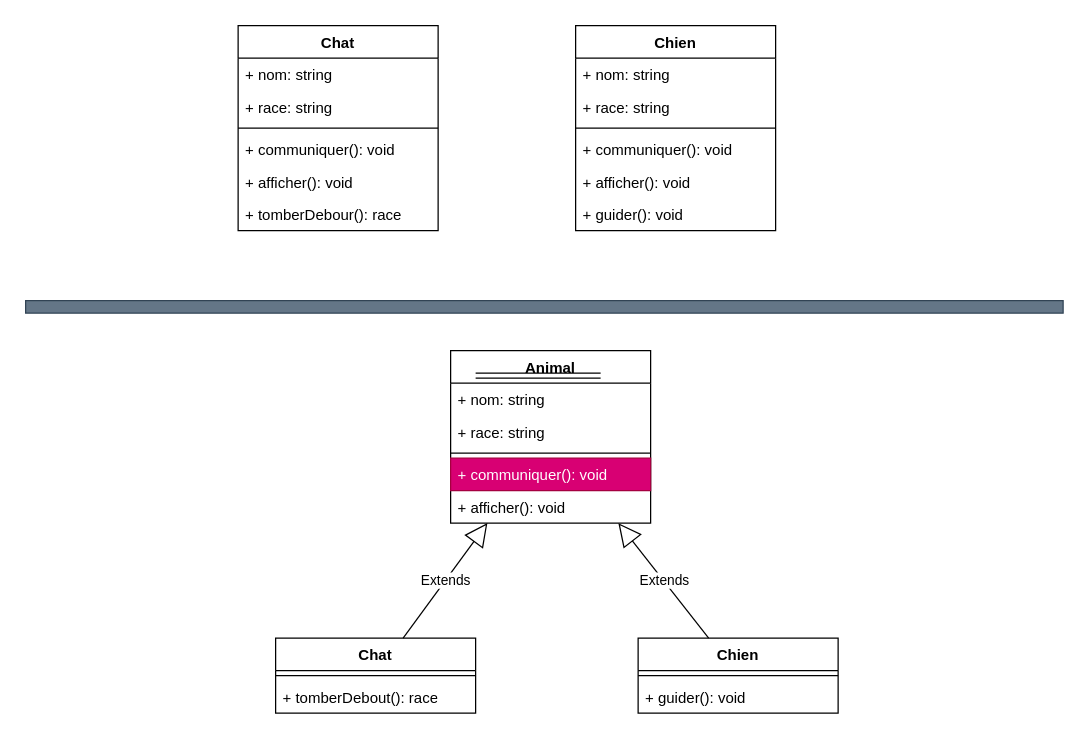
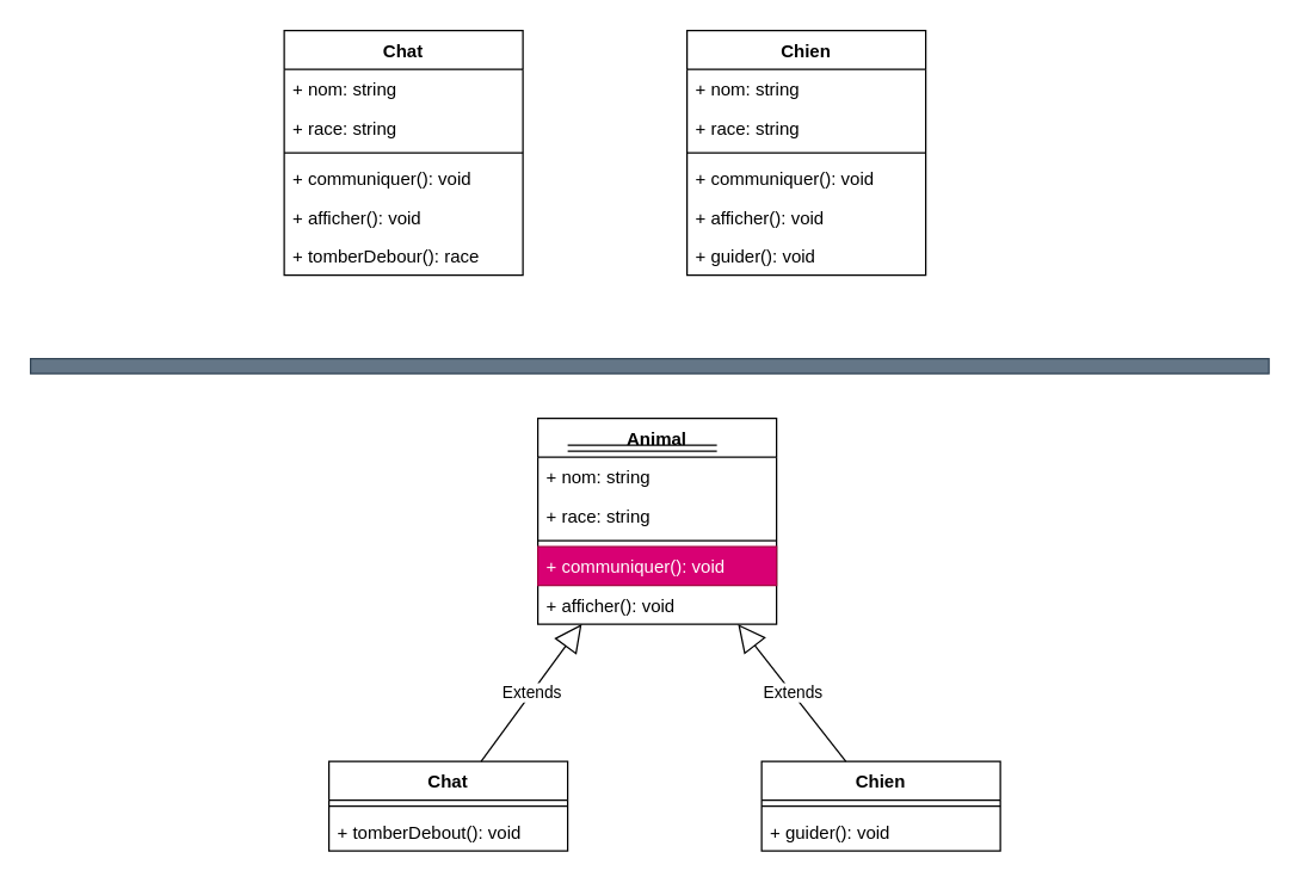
  <mxCell id="0" />
  <mxCell id="1" parent="0" />
  <mxCell id="2" value="Chat" style="swimlane;fontStyle=1;align=center;verticalAlign=top;childLayout=stackLayout;horizontal=1;startSize=26;horizontalStack=0;resizeParent=1;resizeParentMax=0;resizeLast=0;collapsible=1;marginBottom=0;whiteSpace=wrap;html=1;" parent="1" vertex="1"><mxGeometry x="190" y="20" width="160" height="164" as="geometry" /></mxCell>
  <mxCell id="3" value="+ nom: string" style="text;strokeColor=none;fillColor=none;align=left;verticalAlign=top;spacingLeft=4;spacingRight=4;overflow=hidden;rotatable=0;points=[[0,0.5],[1,0.5]];portConstraint=eastwest;whiteSpace=wrap;html=1;" parent="2" vertex="1"><mxGeometry y="26" width="160" height="26" as="geometry" /></mxCell>
  <mxCell id="4" value="+ race: string" style="text;strokeColor=none;fillColor=none;align=left;verticalAlign=top;spacingLeft=4;spacingRight=4;overflow=hidden;rotatable=0;points=[[0,0.5],[1,0.5]];portConstraint=eastwest;whiteSpace=wrap;html=1;" parent="2" vertex="1"><mxGeometry y="52" width="160" height="26" as="geometry" /></mxCell>
  <mxCell id="5" value="" style="line;strokeWidth=1;fillColor=none;align=left;verticalAlign=middle;spacingTop=-1;spacingLeft=3;spacingRight=3;rotatable=0;labelPosition=right;points=[];portConstraint=eastwest;strokeColor=inherit;" parent="2" vertex="1"><mxGeometry y="78" width="160" height="8" as="geometry" /></mxCell>
  <mxCell id="6" value="+ communiquer(): void" style="text;strokeColor=none;fillColor=none;align=left;verticalAlign=top;spacingLeft=4;spacingRight=4;overflow=hidden;rotatable=0;points=[[0,0.5],[1,0.5]];portConstraint=eastwest;whiteSpace=wrap;html=1;" parent="2" vertex="1"><mxGeometry y="86" width="160" height="26" as="geometry" /></mxCell>
  <mxCell id="7" value="+ afficher(): void" style="text;strokeColor=none;fillColor=none;align=left;verticalAlign=top;spacingLeft=4;spacingRight=4;overflow=hidden;rotatable=0;points=[[0,0.5],[1,0.5]];portConstraint=eastwest;whiteSpace=wrap;html=1;" parent="2" vertex="1"><mxGeometry y="112" width="160" height="26" as="geometry" /></mxCell>
  <mxCell id="8" value="+ tomberDebour(): race" style="text;strokeColor=none;fillColor=none;align=left;verticalAlign=top;spacingLeft=4;spacingRight=4;overflow=hidden;rotatable=0;points=[[0,0.5],[1,0.5]];portConstraint=eastwest;whiteSpace=wrap;html=1;" parent="2" vertex="1"><mxGeometry y="138" width="160" height="26" as="geometry" /></mxCell>
  <mxCell id="9" value="Chien" style="swimlane;fontStyle=1;align=center;verticalAlign=top;childLayout=stackLayout;horizontal=1;startSize=26;horizontalStack=0;resizeParent=1;resizeParentMax=0;resizeLast=0;collapsible=1;marginBottom=0;whiteSpace=wrap;html=1;" parent="1" vertex="1"><mxGeometry x="460" y="20" width="160" height="164" as="geometry" /></mxCell>
  <mxCell id="10" value="+ nom: string" style="text;strokeColor=none;fillColor=none;align=left;verticalAlign=top;spacingLeft=4;spacingRight=4;overflow=hidden;rotatable=0;points=[[0,0.5],[1,0.5]];portConstraint=eastwest;whiteSpace=wrap;html=1;" parent="9" vertex="1"><mxGeometry y="26" width="160" height="26" as="geometry" /></mxCell>
  <mxCell id="11" value="+ race: string" style="text;strokeColor=none;fillColor=none;align=left;verticalAlign=top;spacingLeft=4;spacingRight=4;overflow=hidden;rotatable=0;points=[[0,0.5],[1,0.5]];portConstraint=eastwest;whiteSpace=wrap;html=1;" parent="9" vertex="1"><mxGeometry y="52" width="160" height="26" as="geometry" /></mxCell>
  <mxCell id="12" value="" style="line;strokeWidth=1;fillColor=none;align=left;verticalAlign=middle;spacingTop=-1;spacingLeft=3;spacingRight=3;rotatable=0;labelPosition=right;points=[];portConstraint=eastwest;strokeColor=inherit;" parent="9" vertex="1"><mxGeometry y="78" width="160" height="8" as="geometry" /></mxCell>
  <mxCell id="13" value="+ communiquer(): void" style="text;strokeColor=none;fillColor=none;align=left;verticalAlign=top;spacingLeft=4;spacingRight=4;overflow=hidden;rotatable=0;points=[[0,0.5],[1,0.5]];portConstraint=eastwest;whiteSpace=wrap;html=1;" parent="9" vertex="1"><mxGeometry y="86" width="160" height="26" as="geometry" /></mxCell>
  <mxCell id="14" value="+ afficher(): void" style="text;strokeColor=none;fillColor=none;align=left;verticalAlign=top;spacingLeft=4;spacingRight=4;overflow=hidden;rotatable=0;points=[[0,0.5],[1,0.5]];portConstraint=eastwest;whiteSpace=wrap;html=1;" parent="9" vertex="1"><mxGeometry y="112" width="160" height="26" as="geometry" /></mxCell>
  <mxCell id="15" value="+ guider(): void" style="text;strokeColor=none;fillColor=none;align=left;verticalAlign=top;spacingLeft=4;spacingRight=4;overflow=hidden;rotatable=0;points=[[0,0.5],[1,0.5]];portConstraint=eastwest;whiteSpace=wrap;html=1;" parent="9" vertex="1"><mxGeometry y="138" width="160" height="26" as="geometry" /></mxCell>
  <mxCell id="16" value="Chat" style="swimlane;fontStyle=1;align=center;verticalAlign=top;childLayout=stackLayout;horizontal=1;startSize=26;horizontalStack=0;resizeParent=1;resizeParentMax=0;resizeLast=0;collapsible=1;marginBottom=0;whiteSpace=wrap;html=1;" parent="1" vertex="1"><mxGeometry x="220" y="510" width="160" height="60" as="geometry" /></mxCell>
  <mxCell id="17" value="" style="line;strokeWidth=1;fillColor=none;align=left;verticalAlign=middle;spacingTop=-1;spacingLeft=3;spacingRight=3;rotatable=0;labelPosition=right;points=[];portConstraint=eastwest;strokeColor=inherit;" parent="16" vertex="1"><mxGeometry y="26" width="160" height="8" as="geometry" /></mxCell>
- <mxCell id="18" value="+ tomberDebout(): race" style="text;strokeColor=none;fillColor=none;align=left;verticalAlign=top;spacingLeft=4;spacingRight=4;overflow=hidden;rotatable=0;points=[[0,0.5],[1,0.5]];portConstraint=eastwest;whiteSpace=wrap;html=1;" parent="16" vertex="1"><mxGeometry y="34" width="160" height="26" as="geometry" /></mxCell>
+ <mxCell id="18" value="+ tomberDebout(): void" style="text;strokeColor=none;fillColor=none;align=left;verticalAlign=top;spacingLeft=4;spacingRight=4;overflow=hidden;rotatable=0;points=[[0,0.5],[1,0.5]];portConstraint=eastwest;whiteSpace=wrap;html=1;" parent="16" vertex="1"><mxGeometry y="34" width="160" height="26" as="geometry" /></mxCell>
  <mxCell id="19" value="Chien" style="swimlane;fontStyle=1;align=center;verticalAlign=top;childLayout=stackLayout;horizontal=1;startSize=26;horizontalStack=0;resizeParent=1;resizeParentMax=0;resizeLast=0;collapsible=1;marginBottom=0;whiteSpace=wrap;html=1;" parent="1" vertex="1"><mxGeometry x="510" y="510" width="160" height="60" as="geometry" /></mxCell>
  <mxCell id="20" value="" style="line;strokeWidth=1;fillColor=none;align=left;verticalAlign=middle;spacingTop=-1;spacingLeft=3;spacingRight=3;rotatable=0;labelPosition=right;points=[];portConstraint=eastwest;strokeColor=inherit;" parent="19" vertex="1"><mxGeometry y="26" width="160" height="8" as="geometry" /></mxCell>
  <mxCell id="21" value="+ guider(): void" style="text;strokeColor=none;fillColor=none;align=left;verticalAlign=top;spacingLeft=4;spacingRight=4;overflow=hidden;rotatable=0;points=[[0,0.5],[1,0.5]];portConstraint=eastwest;whiteSpace=wrap;html=1;" parent="19" vertex="1"><mxGeometry y="34" width="160" height="26" as="geometry" /></mxCell>
  <mxCell id="22" value="Animal" style="swimlane;fontStyle=1;align=center;verticalAlign=top;childLayout=stackLayout;horizontal=1;startSize=26;horizontalStack=0;resizeParent=1;resizeParentMax=0;resizeLast=0;collapsible=1;marginBottom=0;whiteSpace=wrap;html=1;" parent="1" vertex="1"><mxGeometry x="360" y="280" width="160" height="138" as="geometry" /></mxCell>
  <mxCell id="23" value="+ nom: string" style="text;strokeColor=none;fillColor=none;align=left;verticalAlign=top;spacingLeft=4;spacingRight=4;overflow=hidden;rotatable=0;points=[[0,0.5],[1,0.5]];portConstraint=eastwest;whiteSpace=wrap;html=1;" parent="22" vertex="1"><mxGeometry y="26" width="160" height="26" as="geometry" /></mxCell>
  <mxCell id="24" value="+ race: string" style="text;strokeColor=none;fillColor=none;align=left;verticalAlign=top;spacingLeft=4;spacingRight=4;overflow=hidden;rotatable=0;points=[[0,0.5],[1,0.5]];portConstraint=eastwest;whiteSpace=wrap;html=1;" parent="22" vertex="1"><mxGeometry y="52" width="160" height="26" as="geometry" /></mxCell>
  <mxCell id="25" value="" style="line;strokeWidth=1;fillColor=none;align=left;verticalAlign=middle;spacingTop=-1;spacingLeft=3;spacingRight=3;rotatable=0;labelPosition=right;points=[];portConstraint=eastwest;strokeColor=inherit;" parent="22" vertex="1"><mxGeometry y="78" width="160" height="8" as="geometry" /></mxCell>
  <mxCell id="26" value="+ communiquer(): void" style="text;strokeColor=#A50040;fillColor=#d80073;align=left;verticalAlign=top;spacingLeft=4;spacingRight=4;overflow=hidden;rotatable=0;points=[[0,0.5],[1,0.5]];portConstraint=eastwest;whiteSpace=wrap;html=1;fontColor=#ffffff;" parent="22" vertex="1"><mxGeometry y="86" width="160" height="26" as="geometry" /></mxCell>
  <mxCell id="27" value="+ afficher(): void" style="text;strokeColor=none;fillColor=none;align=left;verticalAlign=top;spacingLeft=4;spacingRight=4;overflow=hidden;rotatable=0;points=[[0,0.5],[1,0.5]];portConstraint=eastwest;whiteSpace=wrap;html=1;" parent="22" vertex="1"><mxGeometry y="112" width="160" height="26" as="geometry" /></mxCell>
  <mxCell id="28" value="Extends" style="endArrow=block;endSize=16;endFill=0;html=1;rounded=0;" parent="1" source="16" target="22" edge="1"><mxGeometry width="160" relative="1" as="geometry"><mxPoint x="390" y="410" as="sourcePoint" /><mxPoint x="550" y="410" as="targetPoint" /></mxGeometry></mxCell>
  <mxCell id="29" value="Extends" style="endArrow=block;endSize=16;endFill=0;html=1;rounded=0;" parent="1" source="19" target="22" edge="1"><mxGeometry width="160" relative="1" as="geometry"><mxPoint x="332" y="520" as="sourcePoint" /><mxPoint x="399" y="428" as="targetPoint" /></mxGeometry></mxCell>
  <mxCell id="30" value="" style="shape=link;html=1;rounded=0;" edge="1" parent="1"><mxGeometry width="100" relative="1" as="geometry"><mxPoint x="380" y="300" as="sourcePoint" /><mxPoint x="480" y="300" as="targetPoint" /></mxGeometry></mxCell>
  <mxCell id="31" value="" style="rounded=0;whiteSpace=wrap;html=1;fillColor=#647687;fontColor=#ffffff;strokeColor=#314354;" vertex="1" parent="1"><mxGeometry x="20" y="240" width="830" height="10" as="geometry" /></mxCell>
